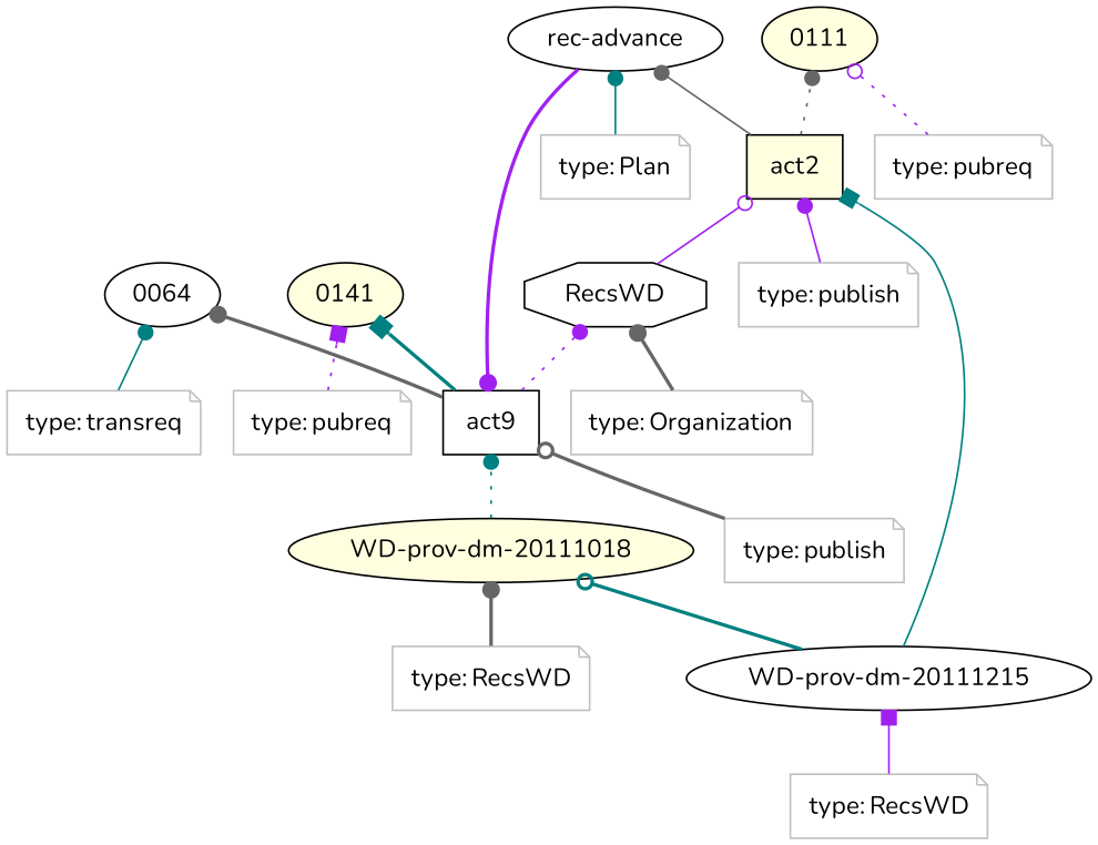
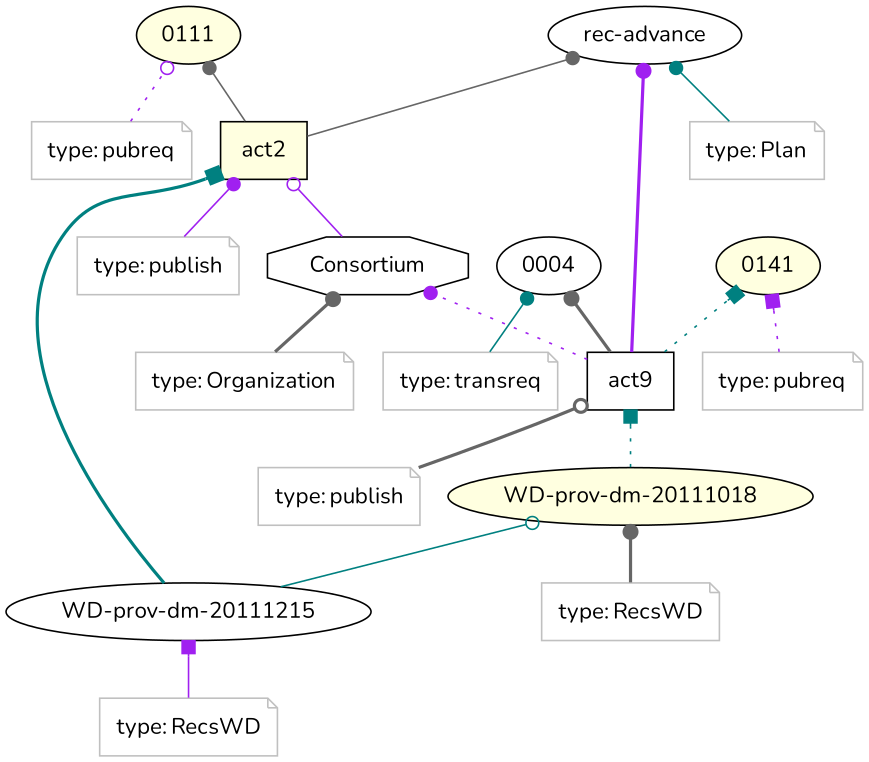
  digraph {
    fontname=Nunito
    rankdir=BT
    node [fontname=Nunito shape=note]
    edge [arrowhead=dot color=purple fontname=Nunito style=solid]
    n1 [fillcolor=white label=act9 shape=polygon sides=4 style=filled]
    n2 [fillcolor=white label="rec-advance" style=filled shape=""]
-   n3 [fillcolor=white label=0064 style=filled shape=""]
+   n3 [fillcolor=white label=0004 style=filled shape=""]
    n4 [fillcolor=lightyellow label=0141 style=filled shape=""]
-   n5 [fillcolor=white label=RecsWD shape=polygon sides=8 style=filled]
+   n5 [fillcolor=white label=Consortium shape=polygon sides=8 style=filled]
    n6 [fillcolor=lightyellow label=act2 shape=polygon sides=4 style=filled]
    n7 [color=gray fontcolor=black label=<<TABLE cellpadding="0" border="0"> 	<TR> 	    <TD align="left">type:</TD> 	    <TD align="left">publish</TD> 	</TR>     </TABLE>>]
    n8 [fillcolor=lightyellow label=0111 style=filled shape=""]
    n9 [color=gray fontcolor=black label=<<TABLE cellpadding="0" border="0"> 	<TR> 	    <TD align="left">type:</TD> 	    <TD align="left">publish</TD> 	</TR>     </TABLE>>]
    n10 [fillcolor=lightyellow label="WD-prov-dm-20111018" style=filled shape=""]
    n11 [color=gray fontcolor=black label=<<TABLE cellpadding="0" border="0"> 	<TR> 	    <TD align="left">type:</TD> 	    <TD align="left">RecsWD</TD> 	</TR>     </TABLE>>]
    n12 [fillcolor=white label="WD-prov-dm-20111215" style=filled shape=""]
    n13 [color=gray fontcolor=black label=<<TABLE cellpadding="0" border="0"> 	<TR> 	    <TD align="left">type:</TD> 	    <TD align="left">RecsWD</TD> 	</TR>     </TABLE>>]
    n14 [color=gray fontcolor=black label=<<TABLE cellpadding="0" border="0"> 	<TR> 	    <TD align="left">type:</TD> 	    <TD align="left">Plan</TD> 	</TR>     </TABLE>>]
    n15 [color=gray fontcolor=black label=<<TABLE cellpadding="0" border="0"> 	<TR> 	    <TD align="left">type:</TD> 	    <TD align="left">transreq</TD> 	</TR>     </TABLE>>]
    n16 [color=gray fontcolor=black label=<<TABLE cellpadding="0" border="0"> 	<TR> 	    <TD align="left">type:</TD> 	    <TD align="left">pubreq</TD> 	</TR>     </TABLE>>]
    n17 [color=gray fontcolor=black label=<<TABLE cellpadding="0" border="0"> 	<TR> 	    <TD align="left">type:</TD> 	    <TD align="left">pubreq</TD> 	</TR>     </TABLE>>]
    n18 [color=gray fontcolor=black label=<<TABLE cellpadding="0" border="0"> 	<TR> 	    <TD align="left">type:</TD> 	    <TD align="left">Organization</TD> 	</TR>     </TABLE>>]
-   n2 -> n1 [style=bold]
+   n1 -> n2 [style=bold]
    n1 -> n3 [color=gray40 style=bold]
-   n1 -> n4 [arrowhead=box color=teal style=bold]
+   n1 -> n4 [arrowhead=box color=teal style=dotted]
    n1 -> n5 [style=dotted]
    n5 -> n6 [arrowhead=odot]
    n6 -> n2 [color=gray40]
-   n6 -> n8 [color=gray40 style=dotted]
+   n6 -> n8 [color=gray40]
    n7 -> n1 [arrowhead=odot color=gray40 style=bold]
    n9 -> n6
-   n10 -> n1 [color=teal style=dotted]
+   n10 -> n1 [arrowhead=box color=teal style=dotted]
    n11 -> n10 [color=gray40 style=bold]
-   n12 -> n6 [arrowhead=box color=teal]
-   n12 -> n10 [arrowhead=odot color=teal style=bold]
+   n12 -> n6 [arrowhead=box color=teal style=bold]
+   n12 -> n10 [arrowhead=odot color=teal]
    n13 -> n12 [arrowhead=box]
    n14 -> n2 [color=teal]
    n15 -> n3 [color=teal]
    n16 -> n4 [arrowhead=box style=dotted]
    n17 -> n8 [arrowhead=odot style=dotted]
    n18 -> n5 [color=gray40 style=bold]
  }
